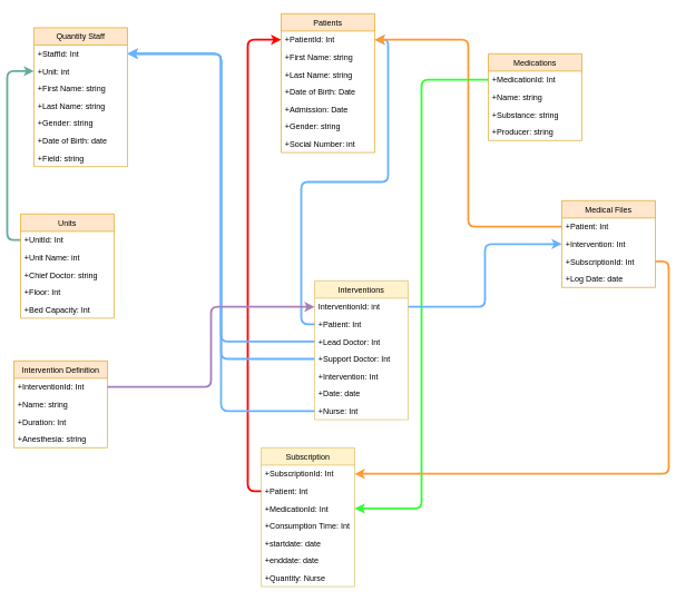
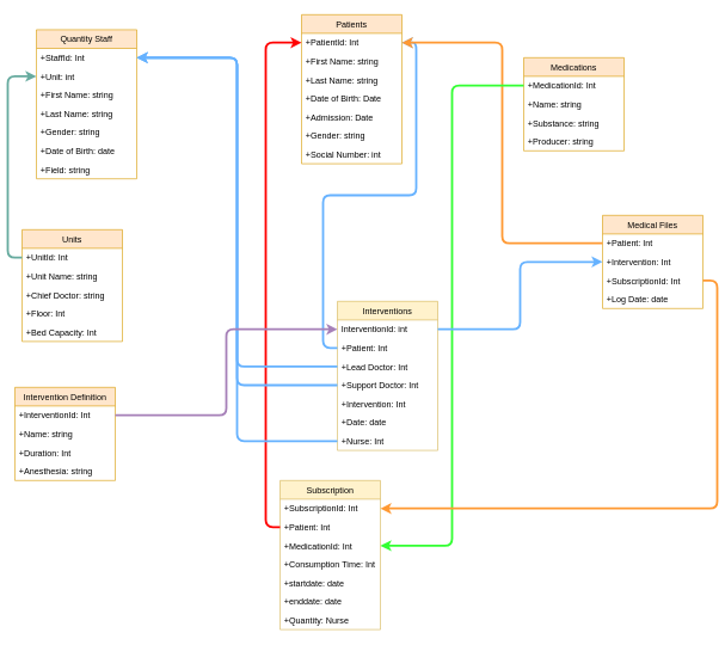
  <mxCell id="0" />
  <mxCell id="1" parent="0" />
  <mxCell id="2" value="Quantity Staff" style="swimlane;fontStyle=0;childLayout=stackLayout;horizontal=1;startSize=26;fillColor=#ffe6cc;horizontalStack=0;resizeParent=1;resizeParentMax=0;resizeLast=0;collapsible=1;marginBottom=0;strokeColor=#d79b00;" parent="1" vertex="1"><mxGeometry x="50" y="41" width="140" height="208" as="geometry" /></mxCell>
  <mxCell id="3" value="+StaffId: Int" style="text;strokeColor=none;fillColor=none;align=left;verticalAlign=top;spacingLeft=4;spacingRight=4;overflow=hidden;rotatable=0;points=[[0,0.5],[1,0.5]];portConstraint=eastwest;" parent="2" vertex="1"><mxGeometry y="26" width="140" height="26" as="geometry" /></mxCell>
  <mxCell id="4" value="+Unit: int" style="text;strokeColor=none;fillColor=none;align=left;verticalAlign=top;spacingLeft=4;spacingRight=4;overflow=hidden;rotatable=0;points=[[0,0.5],[1,0.5]];portConstraint=eastwest;" parent="2" vertex="1"><mxGeometry y="52" width="140" height="26" as="geometry" /></mxCell>
  <mxCell id="5" value="+First Name: string" style="text;strokeColor=none;fillColor=none;align=left;verticalAlign=top;spacingLeft=4;spacingRight=4;overflow=hidden;rotatable=0;points=[[0,0.5],[1,0.5]];portConstraint=eastwest;" parent="2" vertex="1"><mxGeometry y="78" width="140" height="26" as="geometry" /></mxCell>
  <mxCell id="6" value="+Last Name: string" style="text;strokeColor=none;fillColor=none;align=left;verticalAlign=top;spacingLeft=4;spacingRight=4;overflow=hidden;rotatable=0;points=[[0,0.5],[1,0.5]];portConstraint=eastwest;" parent="2" vertex="1"><mxGeometry y="104" width="140" height="26" as="geometry" /></mxCell>
  <mxCell id="7" value="+Gender: string" style="text;strokeColor=none;fillColor=none;align=left;verticalAlign=top;spacingLeft=4;spacingRight=4;overflow=hidden;rotatable=0;points=[[0,0.5],[1,0.5]];portConstraint=eastwest;" parent="2" vertex="1"><mxGeometry y="130" width="140" height="26" as="geometry" /></mxCell>
  <mxCell id="8" value="+Date of Birth: date" style="text;strokeColor=none;fillColor=none;align=left;verticalAlign=top;spacingLeft=4;spacingRight=4;overflow=hidden;rotatable=0;points=[[0,0.5],[1,0.5]];portConstraint=eastwest;" parent="2" vertex="1"><mxGeometry y="156" width="140" height="26" as="geometry" /></mxCell>
  <mxCell id="9" value="+Field: string" style="text;strokeColor=none;fillColor=none;align=left;verticalAlign=top;spacingLeft=4;spacingRight=4;overflow=hidden;rotatable=0;points=[[0,0.5],[1,0.5]];portConstraint=eastwest;" parent="2" vertex="1"><mxGeometry y="182" width="140" height="26" as="geometry" /></mxCell>
  <mxCell id="10" value="Units" style="swimlane;fontStyle=0;childLayout=stackLayout;horizontal=1;startSize=26;fillColor=#ffe6cc;horizontalStack=0;resizeParent=1;resizeParentMax=0;resizeLast=0;collapsible=1;marginBottom=0;strokeColor=#d79b00;" parent="1" vertex="1"><mxGeometry x="30" y="320" width="140" height="156" as="geometry" /></mxCell>
  <mxCell id="11" value="+UnitId: Int" style="text;strokeColor=none;fillColor=none;align=left;verticalAlign=top;spacingLeft=4;spacingRight=4;overflow=hidden;rotatable=0;points=[[0,0.5],[1,0.5]];portConstraint=eastwest;" parent="10" vertex="1"><mxGeometry y="26" width="140" height="26" as="geometry" /></mxCell>
- <mxCell id="12" value="+Unit Name: int" style="text;strokeColor=none;fillColor=none;align=left;verticalAlign=top;spacingLeft=4;spacingRight=4;overflow=hidden;rotatable=0;points=[[0,0.5],[1,0.5]];portConstraint=eastwest;" parent="10" vertex="1"><mxGeometry y="52" width="140" height="26" as="geometry" /></mxCell>
+ <mxCell id="12" value="+Unit Name: string" style="text;strokeColor=none;fillColor=none;align=left;verticalAlign=top;spacingLeft=4;spacingRight=4;overflow=hidden;rotatable=0;points=[[0,0.5],[1,0.5]];portConstraint=eastwest;" parent="10" vertex="1"><mxGeometry y="52" width="140" height="26" as="geometry" /></mxCell>
  <mxCell id="13" value="+Chief Doctor: string" style="text;strokeColor=none;fillColor=none;align=left;verticalAlign=top;spacingLeft=4;spacingRight=4;overflow=hidden;rotatable=0;points=[[0,0.5],[1,0.5]];portConstraint=eastwest;" parent="10" vertex="1"><mxGeometry y="78" width="140" height="26" as="geometry" /></mxCell>
  <mxCell id="14" value="+Floor: Int" style="text;strokeColor=none;fillColor=none;align=left;verticalAlign=top;spacingLeft=4;spacingRight=4;overflow=hidden;rotatable=0;points=[[0,0.5],[1,0.5]];portConstraint=eastwest;" parent="10" vertex="1"><mxGeometry y="104" width="140" height="26" as="geometry" /></mxCell>
  <mxCell id="15" value="+Bed Capacity: Int" style="text;strokeColor=none;fillColor=none;align=left;verticalAlign=top;spacingLeft=4;spacingRight=4;overflow=hidden;rotatable=0;points=[[0,0.5],[1,0.5]];portConstraint=eastwest;" parent="10" vertex="1"><mxGeometry y="130" width="140" height="26" as="geometry" /></mxCell>
  <mxCell id="16" value="Patients" style="swimlane;fontStyle=0;childLayout=stackLayout;horizontal=1;startSize=26;fillColor=#ffe6cc;horizontalStack=0;resizeParent=1;resizeParentMax=0;resizeLast=0;collapsible=1;marginBottom=0;strokeColor=#d79b00;" parent="1" vertex="1"><mxGeometry x="420" y="20" width="140" height="208" as="geometry" /></mxCell>
  <mxCell id="17" value="+PatientId: Int" style="text;strokeColor=none;fillColor=none;align=left;verticalAlign=top;spacingLeft=4;spacingRight=4;overflow=hidden;rotatable=0;points=[[0,0.5],[1,0.5]];portConstraint=eastwest;" parent="16" vertex="1"><mxGeometry y="26" width="140" height="26" as="geometry" /></mxCell>
  <mxCell id="18" value="+First Name: string" style="text;strokeColor=none;fillColor=none;align=left;verticalAlign=top;spacingLeft=4;spacingRight=4;overflow=hidden;rotatable=0;points=[[0,0.5],[1,0.5]];portConstraint=eastwest;" parent="16" vertex="1"><mxGeometry y="52" width="140" height="26" as="geometry" /></mxCell>
  <mxCell id="19" value="+Last Name: string" style="text;strokeColor=none;fillColor=none;align=left;verticalAlign=top;spacingLeft=4;spacingRight=4;overflow=hidden;rotatable=0;points=[[0,0.5],[1,0.5]];portConstraint=eastwest;" parent="16" vertex="1"><mxGeometry y="78" width="140" height="26" as="geometry" /></mxCell>
  <mxCell id="20" value="+Date of Birth: Date" style="text;strokeColor=none;fillColor=none;align=left;verticalAlign=top;spacingLeft=4;spacingRight=4;overflow=hidden;rotatable=0;points=[[0,0.5],[1,0.5]];portConstraint=eastwest;" parent="16" vertex="1"><mxGeometry y="104" width="140" height="26" as="geometry" /></mxCell>
  <mxCell id="21" value="+Admission: Date" style="text;strokeColor=none;fillColor=none;align=left;verticalAlign=top;spacingLeft=4;spacingRight=4;overflow=hidden;rotatable=0;points=[[0,0.5],[1,0.5]];portConstraint=eastwest;" parent="16" vertex="1"><mxGeometry y="130" width="140" height="26" as="geometry" /></mxCell>
  <mxCell id="22" value="+Gender: string" style="text;strokeColor=none;fillColor=none;align=left;verticalAlign=top;spacingLeft=4;spacingRight=4;overflow=hidden;rotatable=0;points=[[0,0.5],[1,0.5]];portConstraint=eastwest;" parent="16" vertex="1"><mxGeometry y="156" width="140" height="26" as="geometry" /></mxCell>
  <mxCell id="23" value="+Social Number: int" style="text;strokeColor=none;fillColor=none;align=left;verticalAlign=top;spacingLeft=4;spacingRight=4;overflow=hidden;rotatable=0;points=[[0,0.5],[1,0.5]];portConstraint=eastwest;" parent="16" vertex="1"><mxGeometry y="182" width="140" height="26" as="geometry" /></mxCell>
  <mxCell id="24" value="Medications" style="swimlane;fontStyle=0;childLayout=stackLayout;horizontal=1;startSize=26;fillColor=#ffe6cc;horizontalStack=0;resizeParent=1;resizeParentMax=0;resizeLast=0;collapsible=1;marginBottom=0;strokeColor=#d79b00;" parent="1" vertex="1"><mxGeometry x="730" y="80" width="140" height="130" as="geometry" /></mxCell>
  <mxCell id="25" value="+MedicationId: Int" style="text;strokeColor=none;fillColor=none;align=left;verticalAlign=top;spacingLeft=4;spacingRight=4;overflow=hidden;rotatable=0;points=[[0,0.5],[1,0.5]];portConstraint=eastwest;" parent="24" vertex="1"><mxGeometry y="26" width="140" height="26" as="geometry" /></mxCell>
  <mxCell id="26" value="+Name: string" style="text;strokeColor=none;fillColor=none;align=left;verticalAlign=top;spacingLeft=4;spacingRight=4;overflow=hidden;rotatable=0;points=[[0,0.5],[1,0.5]];portConstraint=eastwest;" parent="24" vertex="1"><mxGeometry y="52" width="140" height="26" as="geometry" /></mxCell>
  <mxCell id="27" value="+Substance: string" style="text;strokeColor=none;fillColor=none;align=left;verticalAlign=top;spacingLeft=4;spacingRight=4;overflow=hidden;rotatable=0;points=[[0,0.5],[1,0.5]];portConstraint=eastwest;" parent="24" vertex="1"><mxGeometry y="78" width="140" height="26" as="geometry" /></mxCell>
  <mxCell id="28" value="+Producer: string" style="text;strokeColor=none;fillColor=none;align=left;verticalAlign=top;spacingLeft=4;spacingRight=4;overflow=hidden;rotatable=0;points=[[0,0.5],[1,0.5]];portConstraint=eastwest;" parent="24" vertex="1"><mxGeometry y="104" width="140" height="26" as="geometry" /></mxCell>
  <mxCell id="29" value="Interventions" style="swimlane;fontStyle=0;childLayout=stackLayout;horizontal=1;startSize=26;fillColor=#fff2cc;horizontalStack=0;resizeParent=1;resizeParentMax=0;resizeLast=0;collapsible=1;marginBottom=0;strokeColor=#d6b656;" parent="1" vertex="1"><mxGeometry x="470" y="420" width="140" height="208" as="geometry" /></mxCell>
  <mxCell id="30" value="InterventionId: int" style="text;strokeColor=none;fillColor=none;align=left;verticalAlign=top;spacingLeft=4;spacingRight=4;overflow=hidden;rotatable=0;points=[[0,0.5],[1,0.5]];portConstraint=eastwest;" parent="29" vertex="1"><mxGeometry y="26" width="140" height="26" as="geometry" /></mxCell>
  <mxCell id="31" value="+Patient: Int" style="text;strokeColor=none;fillColor=none;align=left;verticalAlign=top;spacingLeft=4;spacingRight=4;overflow=hidden;rotatable=0;points=[[0,0.5],[1,0.5]];portConstraint=eastwest;" parent="29" vertex="1"><mxGeometry y="52" width="140" height="26" as="geometry" /></mxCell>
  <mxCell id="32" value="+Lead Doctor: Int" style="text;strokeColor=none;fillColor=none;align=left;verticalAlign=top;spacingLeft=4;spacingRight=4;overflow=hidden;rotatable=0;points=[[0,0.5],[1,0.5]];portConstraint=eastwest;" parent="29" vertex="1"><mxGeometry y="78" width="140" height="26" as="geometry" /></mxCell>
  <mxCell id="33" value="+Support Doctor: Int" style="text;strokeColor=none;fillColor=none;align=left;verticalAlign=top;spacingLeft=4;spacingRight=4;overflow=hidden;rotatable=0;points=[[0,0.5],[1,0.5]];portConstraint=eastwest;" parent="29" vertex="1"><mxGeometry y="104" width="140" height="26" as="geometry" /></mxCell>
  <mxCell id="34" value="+Intervention: Int" style="text;strokeColor=none;fillColor=none;align=left;verticalAlign=top;spacingLeft=4;spacingRight=4;overflow=hidden;rotatable=0;points=[[0,0.5],[1,0.5]];portConstraint=eastwest;" parent="29" vertex="1"><mxGeometry y="130" width="140" height="26" as="geometry" /></mxCell>
  <mxCell id="35" value="+Date: date" style="text;strokeColor=none;fillColor=none;align=left;verticalAlign=top;spacingLeft=4;spacingRight=4;overflow=hidden;rotatable=0;points=[[0,0.5],[1,0.5]];portConstraint=eastwest;" parent="29" vertex="1"><mxGeometry y="156" width="140" height="26" as="geometry" /></mxCell>
  <mxCell id="36" value="+Nurse: Int" style="text;strokeColor=none;fillColor=none;align=left;verticalAlign=top;spacingLeft=4;spacingRight=4;overflow=hidden;rotatable=0;points=[[0,0.5],[1,0.5]];portConstraint=eastwest;" parent="29" vertex="1"><mxGeometry y="182" width="140" height="26" as="geometry" /></mxCell>
  <mxCell id="37" value="Medical Files" style="swimlane;fontStyle=0;childLayout=stackLayout;horizontal=1;startSize=26;fillColor=#ffe6cc;horizontalStack=0;resizeParent=1;resizeParentMax=0;resizeLast=0;collapsible=1;marginBottom=0;strokeColor=#d79b00;" parent="1" vertex="1"><mxGeometry x="840" y="300" width="140" height="130" as="geometry" /></mxCell>
  <mxCell id="38" value="+Patient: Int" style="text;strokeColor=none;fillColor=none;align=left;verticalAlign=top;spacingLeft=4;spacingRight=4;overflow=hidden;rotatable=0;points=[[0,0.5],[1,0.5]];portConstraint=eastwest;" parent="37" vertex="1"><mxGeometry y="26" width="140" height="26" as="geometry" /></mxCell>
  <mxCell id="39" value="+Intervention: Int" style="text;strokeColor=none;fillColor=none;align=left;verticalAlign=top;spacingLeft=4;spacingRight=4;overflow=hidden;rotatable=0;points=[[0,0.5],[1,0.5]];portConstraint=eastwest;" parent="37" vertex="1"><mxGeometry y="52" width="140" height="26" as="geometry" /></mxCell>
  <mxCell id="40" value="+SubscriptionId: Int" style="text;strokeColor=none;fillColor=none;align=left;verticalAlign=top;spacingLeft=4;spacingRight=4;overflow=hidden;rotatable=0;points=[[0,0.5],[1,0.5]];portConstraint=eastwest;" parent="37" vertex="1"><mxGeometry y="78" width="140" height="26" as="geometry" /></mxCell>
  <mxCell id="41" value="+Log Date: date" style="text;strokeColor=none;fillColor=none;align=left;verticalAlign=top;spacingLeft=4;spacingRight=4;overflow=hidden;rotatable=0;points=[[0,0.5],[1,0.5]];portConstraint=eastwest;" parent="37" vertex="1"><mxGeometry y="104" width="140" height="26" as="geometry" /></mxCell>
  <mxCell id="42" value="Subscription" style="swimlane;fontStyle=0;childLayout=stackLayout;horizontal=1;startSize=26;fillColor=#fff2cc;horizontalStack=0;resizeParent=1;resizeParentMax=0;resizeLast=0;collapsible=1;marginBottom=0;strokeColor=#d6b656;" parent="1" vertex="1"><mxGeometry x="390" y="670" width="140" height="208" as="geometry" /></mxCell>
  <mxCell id="43" value="+SubscriptionId: Int" style="text;strokeColor=none;fillColor=none;align=left;verticalAlign=top;spacingLeft=4;spacingRight=4;overflow=hidden;rotatable=0;points=[[0,0.5],[1,0.5]];portConstraint=eastwest;" parent="42" vertex="1"><mxGeometry y="26" width="140" height="26" as="geometry" /></mxCell>
  <mxCell id="44" value="+Patient: Int" style="text;strokeColor=none;fillColor=none;align=left;verticalAlign=top;spacingLeft=4;spacingRight=4;overflow=hidden;rotatable=0;points=[[0,0.5],[1,0.5]];portConstraint=eastwest;" parent="42" vertex="1"><mxGeometry y="52" width="140" height="26" as="geometry" /></mxCell>
  <mxCell id="45" value="+MedicationId: Int" style="text;strokeColor=none;fillColor=none;align=left;verticalAlign=top;spacingLeft=4;spacingRight=4;overflow=hidden;rotatable=0;points=[[0,0.5],[1,0.5]];portConstraint=eastwest;" parent="42" vertex="1"><mxGeometry y="78" width="140" height="26" as="geometry" /></mxCell>
  <mxCell id="46" value="+Consumption Time: Int" style="text;strokeColor=none;fillColor=none;align=left;verticalAlign=top;spacingLeft=4;spacingRight=4;overflow=hidden;rotatable=0;points=[[0,0.5],[1,0.5]];portConstraint=eastwest;" parent="42" vertex="1"><mxGeometry y="104" width="140" height="26" as="geometry" /></mxCell>
  <mxCell id="47" value="+startdate: date" style="text;strokeColor=none;fillColor=none;align=left;verticalAlign=top;spacingLeft=4;spacingRight=4;overflow=hidden;rotatable=0;points=[[0,0.5],[1,0.5]];portConstraint=eastwest;" parent="42" vertex="1"><mxGeometry y="130" width="140" height="26" as="geometry" /></mxCell>
  <mxCell id="48" value="+enddate: date" style="text;strokeColor=none;fillColor=none;align=left;verticalAlign=top;spacingLeft=4;spacingRight=4;overflow=hidden;rotatable=0;points=[[0,0.5],[1,0.5]];portConstraint=eastwest;" parent="42" vertex="1"><mxGeometry y="156" width="140" height="26" as="geometry" /></mxCell>
  <mxCell id="49" value="+Quantity: Nurse" style="text;strokeColor=none;fillColor=none;align=left;verticalAlign=top;spacingLeft=4;spacingRight=4;overflow=hidden;rotatable=0;points=[[0,0.5],[1,0.5]];portConstraint=eastwest;" parent="42" vertex="1"><mxGeometry y="182" width="140" height="26" as="geometry" /></mxCell>
  <mxCell id="50" value="Intervention Definition" style="swimlane;fontStyle=0;childLayout=stackLayout;horizontal=1;startSize=26;fillColor=#ffe6cc;horizontalStack=0;resizeParent=1;resizeParentMax=0;resizeLast=0;collapsible=1;marginBottom=0;strokeColor=#d79b00;" parent="1" vertex="1"><mxGeometry x="20" y="540" width="140" height="130" as="geometry" /></mxCell>
  <mxCell id="51" value="+InterventionId: Int" style="text;strokeColor=none;fillColor=none;align=left;verticalAlign=top;spacingLeft=4;spacingRight=4;overflow=hidden;rotatable=0;points=[[0,0.5],[1,0.5]];portConstraint=eastwest;" parent="50" vertex="1"><mxGeometry y="26" width="140" height="26" as="geometry" /></mxCell>
  <mxCell id="52" value="+Name: string" style="text;strokeColor=none;fillColor=none;align=left;verticalAlign=top;spacingLeft=4;spacingRight=4;overflow=hidden;rotatable=0;points=[[0,0.5],[1,0.5]];portConstraint=eastwest;" parent="50" vertex="1"><mxGeometry y="52" width="140" height="26" as="geometry" /></mxCell>
  <mxCell id="53" value="+Duration: Int" style="text;strokeColor=none;fillColor=none;align=left;verticalAlign=top;spacingLeft=4;spacingRight=4;overflow=hidden;rotatable=0;points=[[0,0.5],[1,0.5]];portConstraint=eastwest;" parent="50" vertex="1"><mxGeometry y="78" width="140" height="26" as="geometry" /></mxCell>
  <mxCell id="54" value="+Anesthesia: string" style="text;strokeColor=none;fillColor=none;align=left;verticalAlign=top;spacingLeft=4;spacingRight=4;overflow=hidden;rotatable=0;points=[[0,0.5],[1,0.5]];portConstraint=eastwest;" parent="50" vertex="1"><mxGeometry y="104" width="140" height="26" as="geometry" /></mxCell>
  <mxCell id="55" style="edgeStyle=orthogonalEdgeStyle;rounded=1;orthogonalLoop=1;jettySize=auto;html=1;exitX=0;exitY=0.5;exitDx=0;exitDy=0;strokeColor=#FF0000;strokeWidth=3;" parent="1" source="44" target="17" edge="1"><mxGeometry relative="1" as="geometry" /></mxCell>
  <mxCell id="56" style="edgeStyle=orthogonalEdgeStyle;rounded=1;orthogonalLoop=1;jettySize=auto;html=1;exitX=0;exitY=0.5;exitDx=0;exitDy=0;strokeWidth=3;strokeColor=#66B2FF;" parent="1" source="31" target="17" edge="1"><mxGeometry relative="1" as="geometry" /></mxCell>
  <mxCell id="57" style="edgeStyle=orthogonalEdgeStyle;rounded=1;orthogonalLoop=1;jettySize=auto;html=1;exitX=0;exitY=0.5;exitDx=0;exitDy=0;strokeColor=#FF9933;strokeWidth=3;" parent="1" source="38" target="17" edge="1"><mxGeometry relative="1" as="geometry" /></mxCell>
  <mxCell id="58" style="edgeStyle=orthogonalEdgeStyle;rounded=1;orthogonalLoop=1;jettySize=auto;html=1;exitX=0;exitY=0.5;exitDx=0;exitDy=0;strokeWidth=3;strokeColor=#66B2FF;" parent="1" source="32" target="3" edge="1"><mxGeometry relative="1" as="geometry" /></mxCell>
  <mxCell id="59" style="edgeStyle=orthogonalEdgeStyle;rounded=1;orthogonalLoop=1;jettySize=auto;html=1;exitX=0;exitY=0.5;exitDx=0;exitDy=0;strokeWidth=3;strokeColor=#66B2FF;" parent="1" source="33" target="3" edge="1"><mxGeometry relative="1" as="geometry" /></mxCell>
  <mxCell id="60" style="edgeStyle=orthogonalEdgeStyle;rounded=1;orthogonalLoop=1;jettySize=auto;html=1;exitX=0;exitY=0.5;exitDx=0;exitDy=0;strokeWidth=3;strokeColor=#66B2FF;" parent="1" source="36" target="3" edge="1"><mxGeometry relative="1" as="geometry" /></mxCell>
  <mxCell id="61" style="edgeStyle=orthogonalEdgeStyle;rounded=1;orthogonalLoop=1;jettySize=auto;html=1;exitX=0;exitY=0.5;exitDx=0;exitDy=0;strokeColor=#67AB9F;strokeWidth=3;" parent="1" source="11" target="4" edge="1"><mxGeometry relative="1" as="geometry" /></mxCell>
  <mxCell id="62" style="edgeStyle=orthogonalEdgeStyle;rounded=1;orthogonalLoop=1;jettySize=auto;html=1;exitX=1;exitY=0.5;exitDx=0;exitDy=0;strokeWidth=3;strokeColor=#A680B8;" parent="1" source="51" target="30" edge="1"><mxGeometry relative="1" as="geometry" /></mxCell>
  <mxCell id="63" style="edgeStyle=orthogonalEdgeStyle;rounded=1;orthogonalLoop=1;jettySize=auto;html=1;exitX=0;exitY=0.5;exitDx=0;exitDy=0;strokeColor=#33FF33;strokeWidth=3;" parent="1" source="25" target="45" edge="1"><mxGeometry relative="1" as="geometry" /></mxCell>
  <mxCell id="64" style="edgeStyle=orthogonalEdgeStyle;rounded=1;orthogonalLoop=1;jettySize=auto;html=1;exitX=1;exitY=0.5;exitDx=0;exitDy=0;strokeColor=#FF9933;strokeWidth=3;" parent="1" source="40" target="43" edge="1"><mxGeometry relative="1" as="geometry" /></mxCell>
  <mxCell id="65" style="edgeStyle=orthogonalEdgeStyle;rounded=1;orthogonalLoop=1;jettySize=auto;html=1;exitX=1;exitY=0.5;exitDx=0;exitDy=0;strokeWidth=3;strokeColor=#66B2FF;" parent="1" source="30" target="39" edge="1"><mxGeometry relative="1" as="geometry" /></mxCell>
